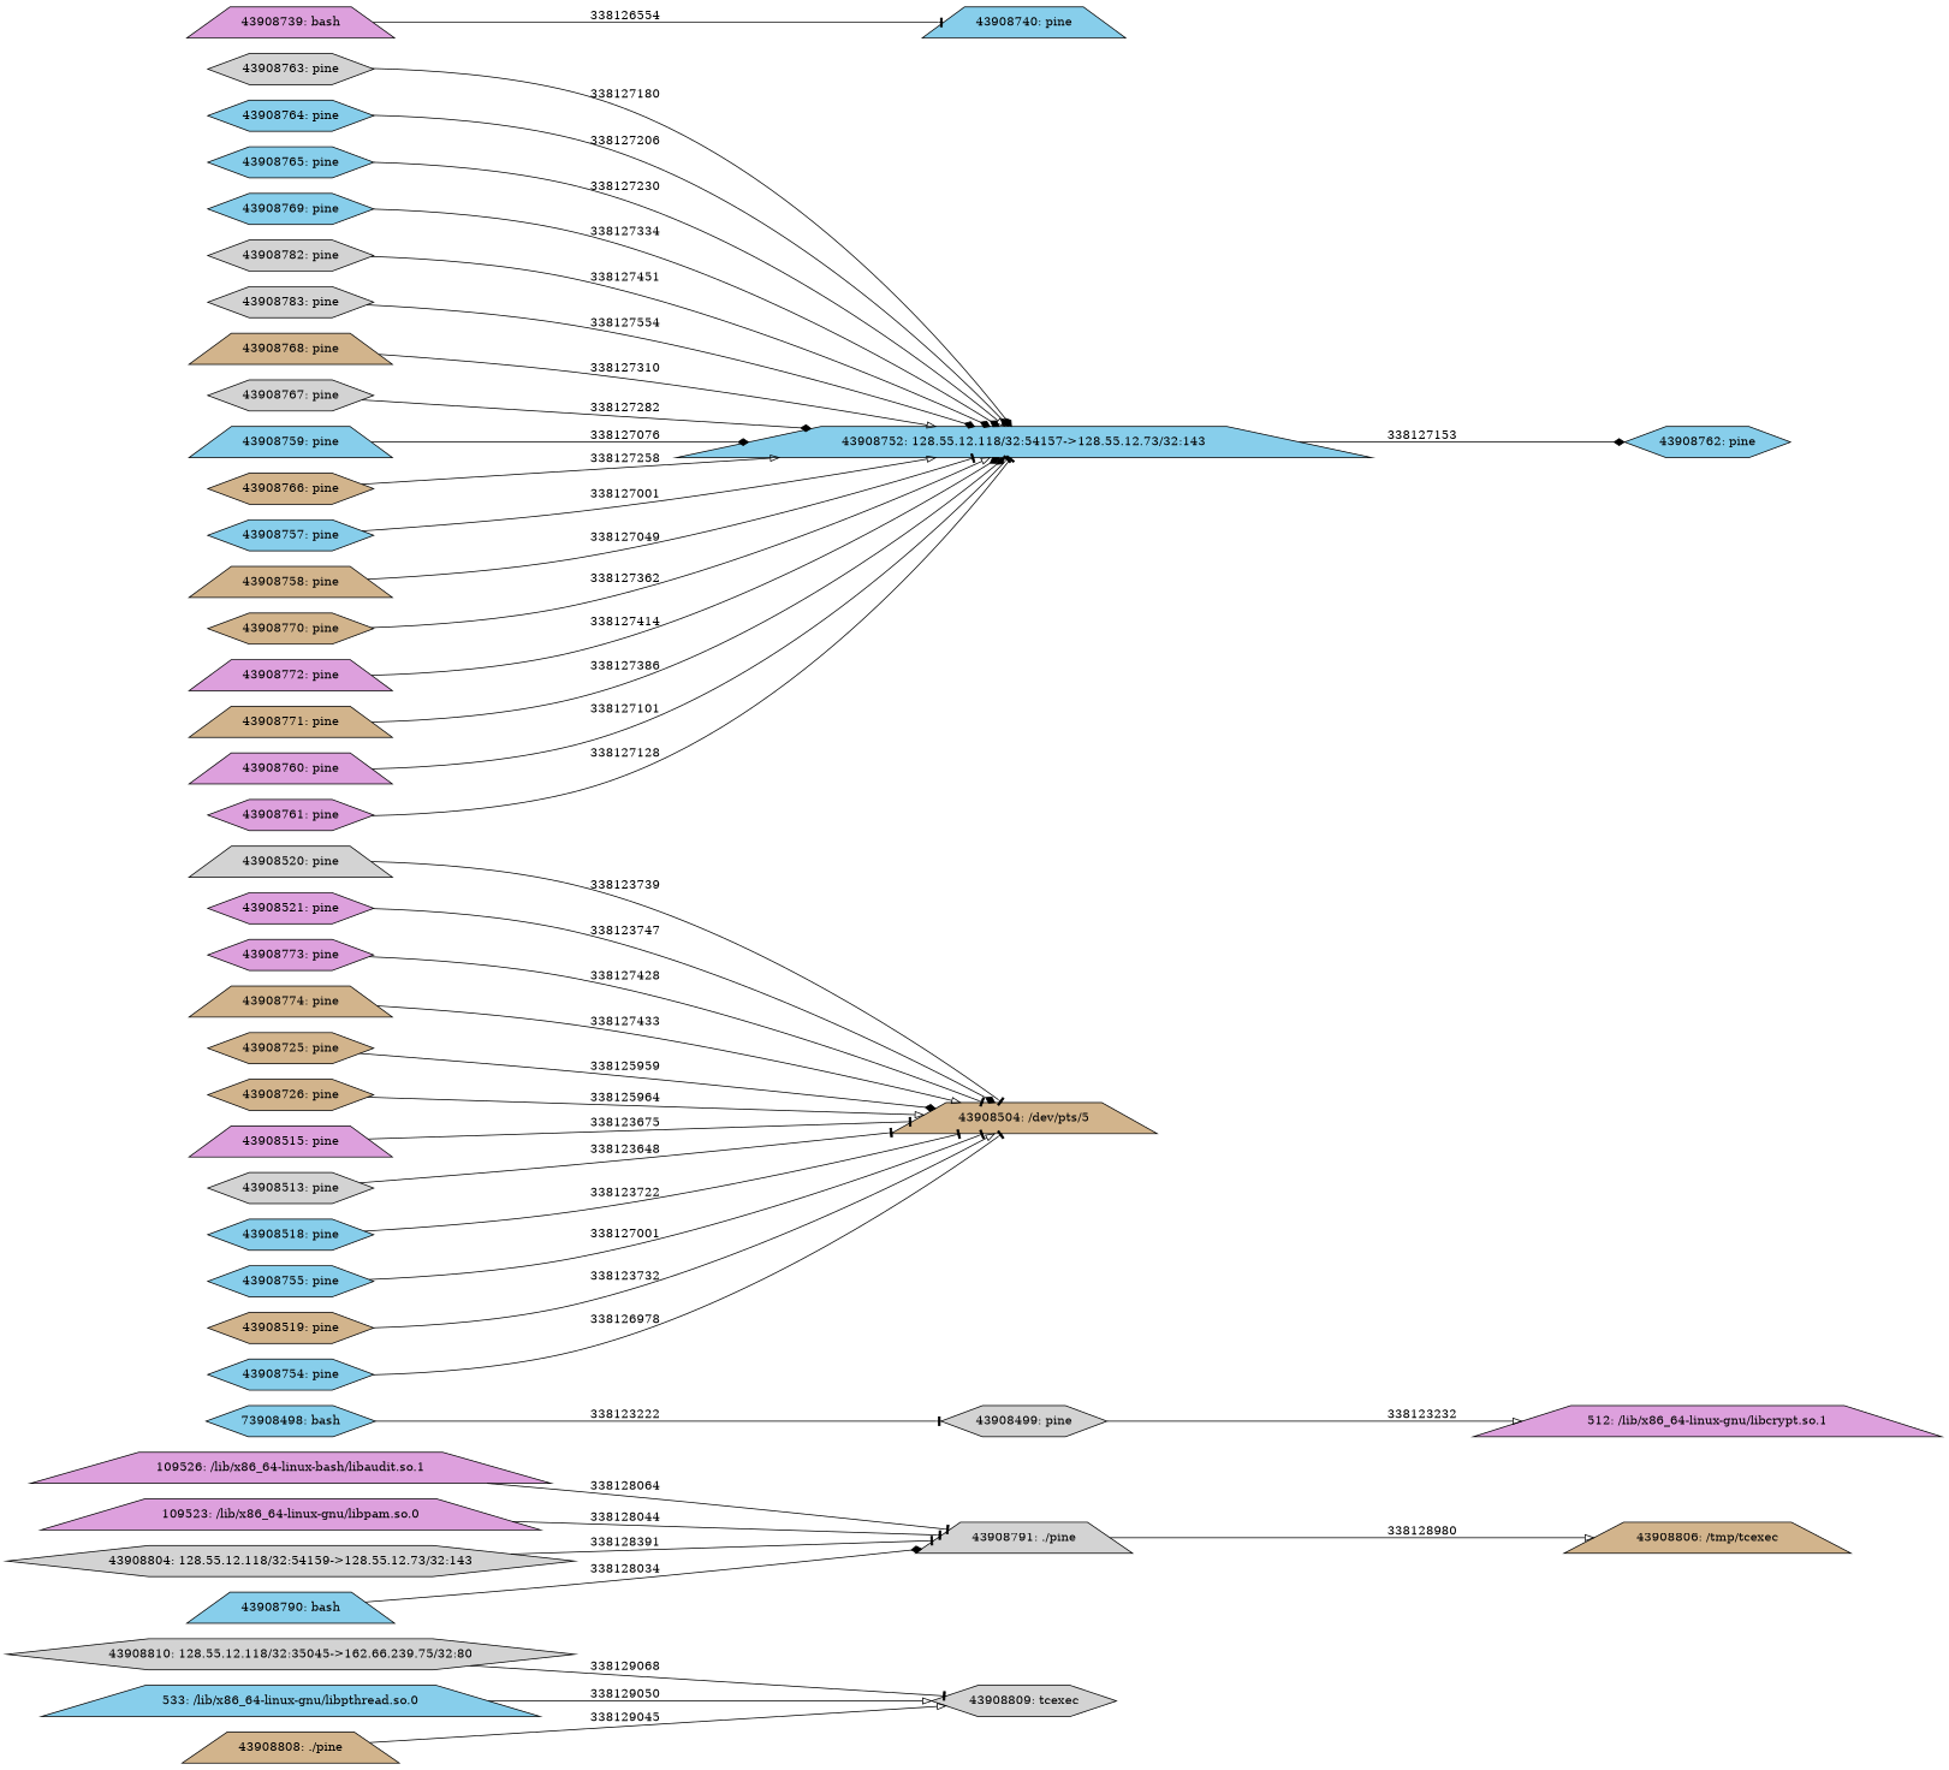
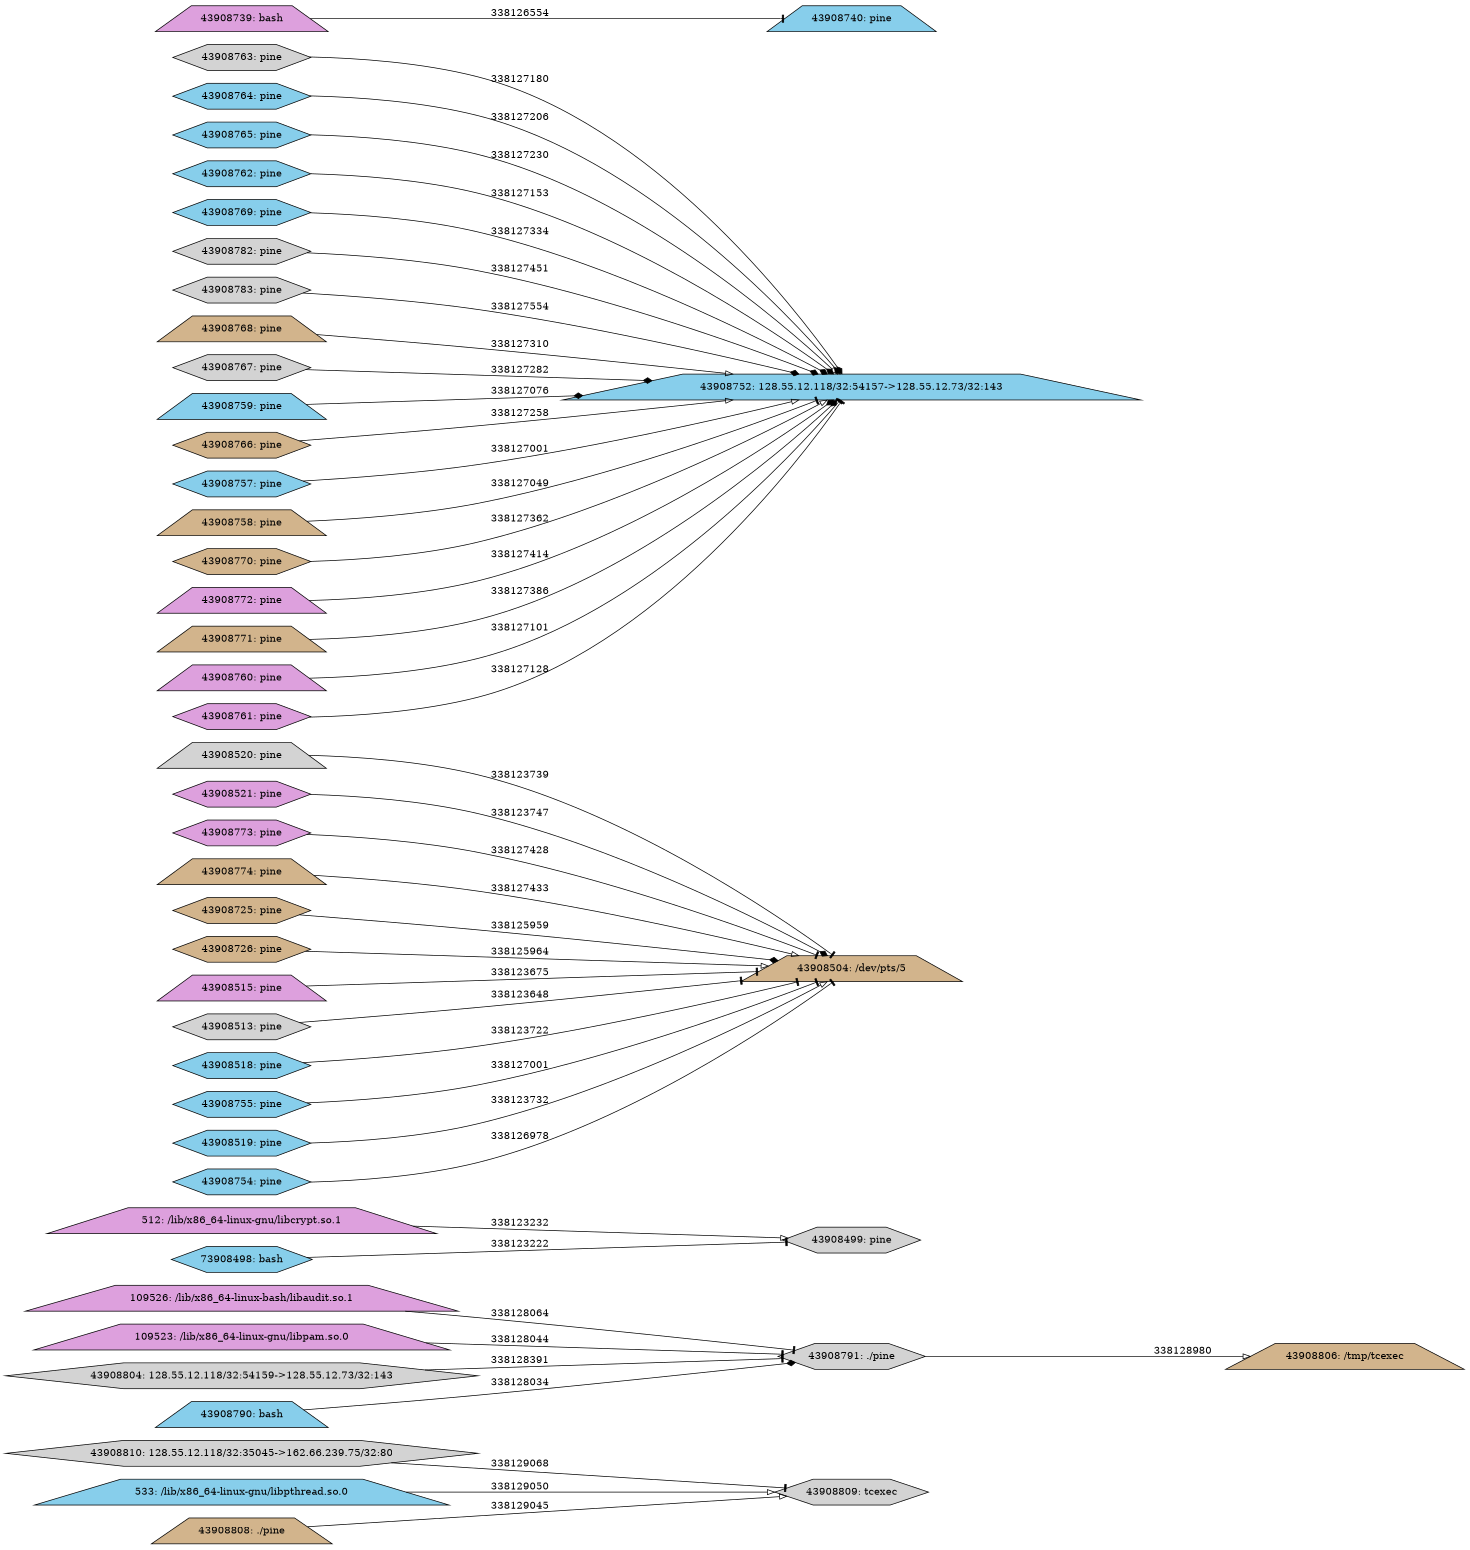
  digraph {
    rankdir=LR
    node [fillcolor=skyblue shape=hexagon style=filled]
    edge [arrowhead=tee]
    n1 [fillcolor=lightgrey label="43908810: 128.55.12.118/32:35045->162.66.239.75/32:80"]
    n2 [fillcolor=lightgrey label="43908809: tcexec"]
    n3 [fillcolor=plum label="109526: /lib/x86_64-linux-bash/libaudit.so.1" shape=trapezium]
-   n4 [fillcolor=lightgrey label="43908791: ./pine" shape=trapezium]
+   n4 [fillcolor=lightgrey label="43908791: ./pine"]
    n5 [fillcolor=tan label="43908806: /tmp/tcexec" shape=trapezium]
    n6 [label="533: /lib/x86_64-linux-gnu/libpthread.so.0" shape=trapezium]
    n7 [fillcolor=plum label="109523: /lib/x86_64-linux-gnu/libpam.so.0" shape=trapezium]
    n8 [fillcolor=plum label="512: /lib/x86_64-linux-gnu/libcrypt.so.1" shape=trapezium]
    n9 [fillcolor=lightgrey label="43908499: pine"]
    n10 [fillcolor=lightgrey label="43908804: 128.55.12.118/32:54159->128.55.12.73/32:143"]
    n11 [fillcolor=lightgrey label="43908520: pine" shape=trapezium]
    n12 [fillcolor=tan label="43908504: /dev/pts/5" shape=trapezium]
    n13 [fillcolor=lightgrey label="43908763: pine"]
    n14 [label="43908752: 128.55.12.118/32:54157->128.55.12.73/32:143" shape=trapezium]
    n15 [fillcolor=plum label="43908521: pine"]
    n16 [label="43908764: pine"]
    n17 [label="43908765: pine"]
    n18 [label="43908762: pine"]
    n19 [label="43908769: pine"]
    n20 [fillcolor=lightgrey label="43908782: pine"]
    n21 [fillcolor=lightgrey label="43908783: pine"]
    n22 [fillcolor=tan label="43908768: pine" shape=trapezium]
    n23 [fillcolor=plum label="43908773: pine"]
    n24 [fillcolor=lightgrey label="43908767: pine"]
    n25 [label="43908759: pine" shape=trapezium]
    n26 [fillcolor=tan label="43908774: pine" shape=trapezium]
    n27 [fillcolor=tan label="43908766: pine"]
    n28 [fillcolor=tan label="43908725: pine"]
    n29 [label="43908757: pine"]
    n30 [fillcolor=tan label="43908726: pine"]
    n31 [fillcolor=plum label="43908515: pine" shape=trapezium]
    n32 [fillcolor=tan label="43908758: pine" shape=trapezium]
    n33 [fillcolor=tan label="43908770: pine"]
    n34 [fillcolor=lightgrey label="43908513: pine"]
    n35 [fillcolor=plum label="43908772: pine" shape=trapezium]
    n36 [label="43908518: pine"]
    n37 [label="43908755: pine"]
    n38 [fillcolor=tan label="43908771: pine" shape=trapezium]
-   n39 [fillcolor=tan label="43908519: pine"]
+   n39 [label="43908519: pine"]
    n40 [fillcolor=plum label="43908760: pine" shape=trapezium]
    n41 [label="43908754: pine"]
    n42 [fillcolor=plum label="43908761: pine"]
    n43 [label="73908498: bash"]
    n44 [fillcolor=tan label="43908808: ./pine" shape=trapezium]
    n45 [label="43908790: bash" shape=trapezium]
    n46 [fillcolor=plum label="43908739: bash" shape=trapezium]
    n47 [label="43908740: pine" shape=trapezium]
    n1 -> n2 [label=338129068]
    n3 -> n4 [label=338128064]
    n4 -> n5 [arrowhead=onormal label=338128980]
    n6 -> n2 [arrowhead=onormal label=338129050]
    n7 -> n4 [label=338128044]
-   n9 -> n8 [arrowhead=onormal label=338123232]
+   n8 -> n9 [arrowhead=onormal label=338123232]
    n10 -> n4 [label=338128391]
    n11 -> n12 [label=338123739]
    n13 -> n14 [arrowhead=diamond label=338127180]
    n15 -> n12 [arrowhead=diamond label=338123747]
    n16 -> n14 [arrowhead=diamond label=338127206]
    n17 -> n14 [arrowhead=onormal label=338127230]
-   n14 -> n18 [arrowhead=diamond label=338127153]
+   n18 -> n14 [arrowhead=diamond label=338127153]
    n19 -> n14 [arrowhead=diamond label=338127334]
    n20 -> n14 [arrowhead=diamond label=338127451]
    n21 -> n14 [arrowhead=diamond label=338127554]
    n22 -> n14 [arrowhead=onormal label=338127310]
    n23 -> n12 [label=338127428]
    n24 -> n14 [arrowhead=diamond label=338127282]
    n25 -> n14 [arrowhead=diamond label=338127076]
    n26 -> n12 [arrowhead=onormal label=338127433]
    n27 -> n14 [arrowhead=onormal label=338127258]
    n28 -> n12 [arrowhead=diamond label=338125959]
    n29 -> n14 [arrowhead=onormal label=338127001]
    n30 -> n12 [arrowhead=onormal label=338125964]
    n31 -> n12 [label=338123675]
    n32 -> n14 [label=338127049]
    n33 -> n14 [arrowhead=onormal label=338127362]
    n34 -> n12 [label=338123648]
    n35 -> n14 [arrowhead=diamond label=338127414]
    n36 -> n12 [label=338123722]
    n37 -> n12 [label=338127001]
    n38 -> n14 [arrowhead=diamond label=338127386]
    n39 -> n12 [arrowhead=onormal label=338123732]
    n40 -> n14 [label=338127101]
    n41 -> n12 [label=338126978]
    n42 -> n14 [label=338127128]
    n43 -> n9 [label=338123222]
    n44 -> n2 [arrowhead=onormal label=338129045]
    n45 -> n4 [arrowhead=diamond label=338128034]
    n46 -> n47 [label=338126554]
  }
